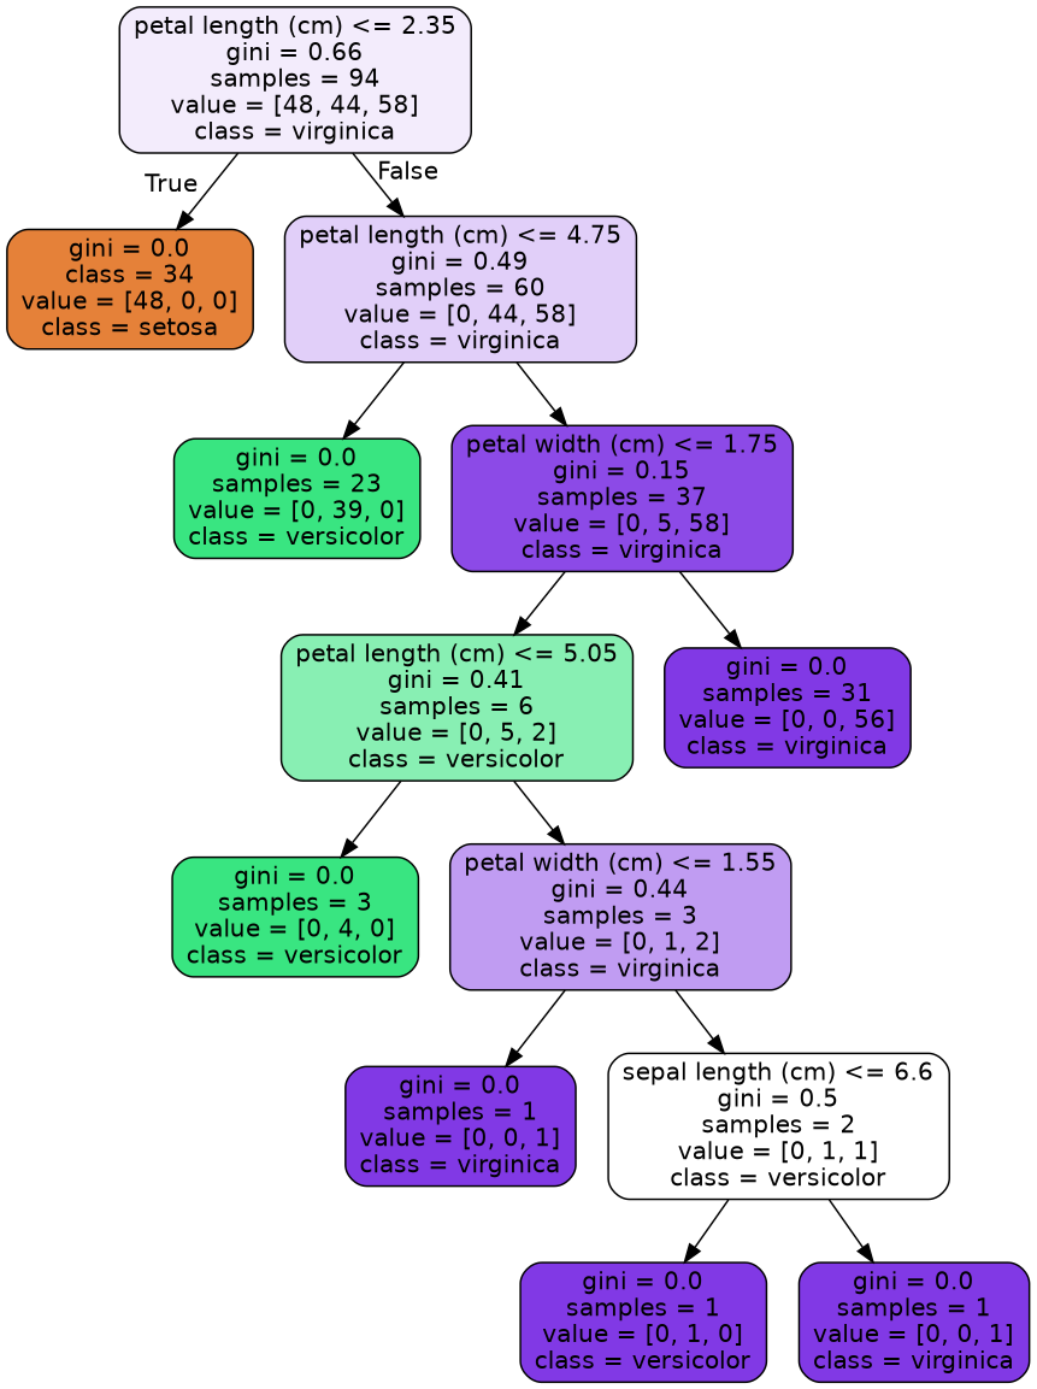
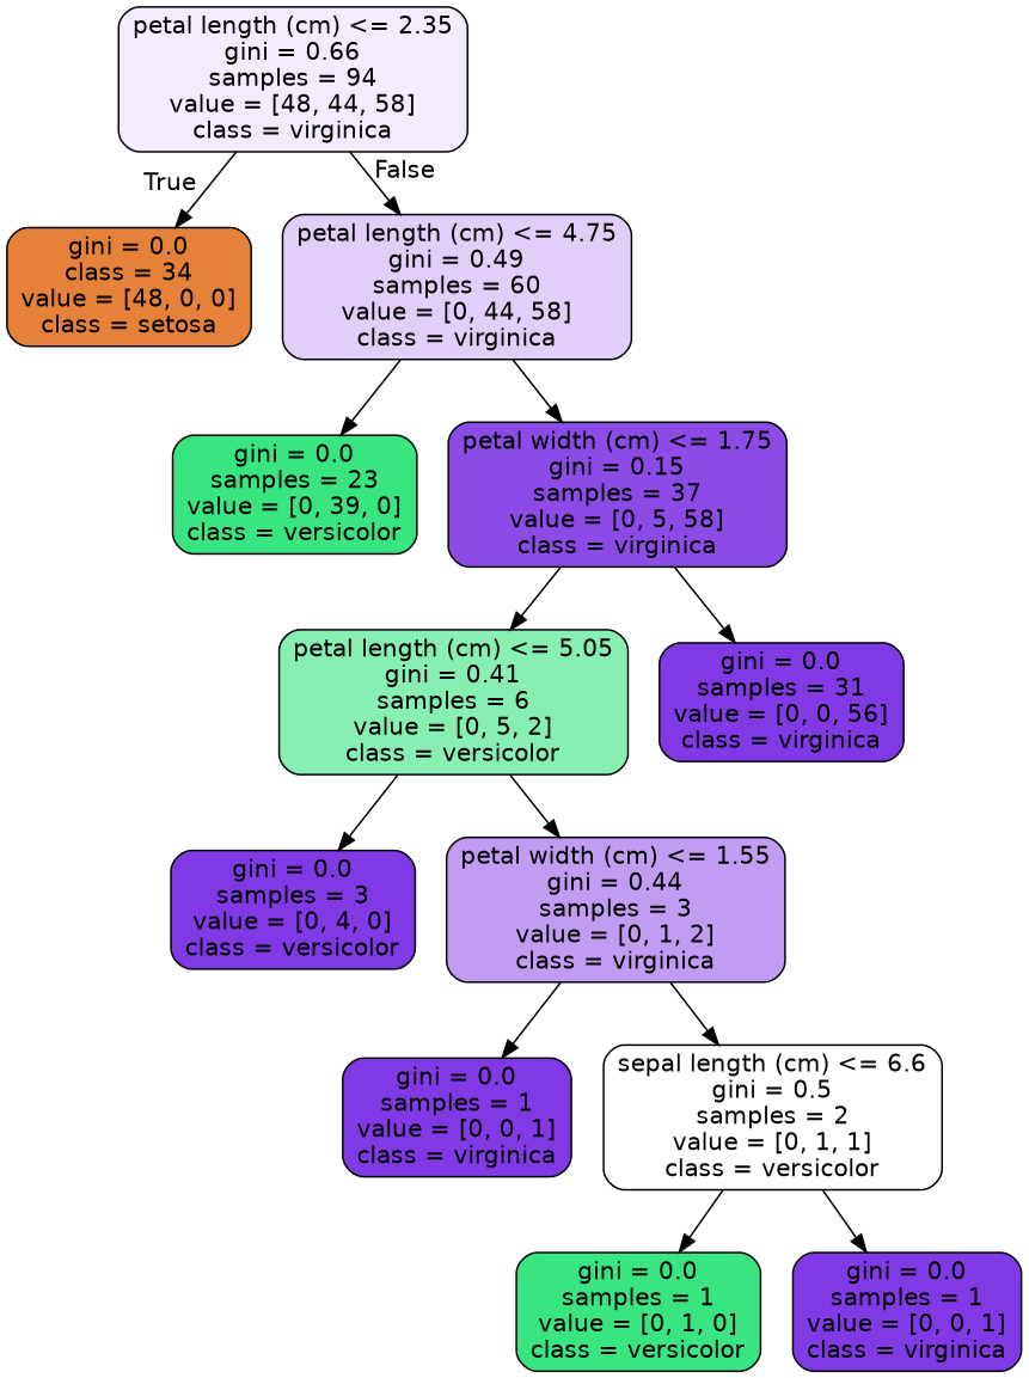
  digraph {
    node [color=black fillcolor="#39e581" fontname=helvetica shape=box style="filled, rounded"]
    edge [fontname=helvetica]
    n1 [fillcolor="#f3ecfc" label="petal length (cm) <= 2.35\ngini = 0.66\nsamples = 94\nvalue = [48, 44, 58]\nclass = virginica"]
    n2 [fillcolor="#e58139" label="gini = 0.0\nclass = 34\nvalue = [48, 0, 0]\nclass = setosa"]
    n3 [fillcolor="#e1cff9" label="petal length (cm) <= 4.75\ngini = 0.49\nsamples = 60\nvalue = [0, 44, 58]\nclass = virginica"]
    n4 [label="gini = 0.0\nsamples = 23\nvalue = [0, 39, 0]\nclass = versicolor"]
    n5 [fillcolor="#8c4ae7" label="petal width (cm) <= 1.75\ngini = 0.15\nsamples = 37\nvalue = [0, 5, 58]\nclass = virginica"]
    n6 [fillcolor="#88efb3" label="petal length (cm) <= 5.05\ngini = 0.41\nsamples = 6\nvalue = [0, 5, 2]\nclass = versicolor"]
    n7 [fillcolor="#8139e5" label="gini = 0.0\nsamples = 31\nvalue = [0, 0, 56]\nclass = virginica"]
-   n8 [label="gini = 0.0\nsamples = 3\nvalue = [0, 4, 0]\nclass = versicolor"]
+   n8 [fillcolor="#8139e5" label="gini = 0.0\nsamples = 3\nvalue = [0, 4, 0]\nclass = versicolor"]
    n9 [fillcolor="#c09cf2" label="petal width (cm) <= 1.55\ngini = 0.44\nsamples = 3\nvalue = [0, 1, 2]\nclass = virginica"]
    n10 [fillcolor="#8139e5" label="gini = 0.0\nsamples = 1\nvalue = [0, 0, 1]\nclass = virginica"]
    n11 [fillcolor="#ffffff" label="sepal length (cm) <= 6.6\ngini = 0.5\nsamples = 2\nvalue = [0, 1, 1]\nclass = versicolor"]
-   n12 [fillcolor="#8139e5" label="gini = 0.0\nsamples = 1\nvalue = [0, 1, 0]\nclass = versicolor"]
+   n12 [label="gini = 0.0\nsamples = 1\nvalue = [0, 1, 0]\nclass = versicolor"]
    n13 [fillcolor="#8139e5" label="gini = 0.0\nsamples = 1\nvalue = [0, 0, 1]\nclass = virginica"]
    n1 -> n2 [headlabel=True labelangle=45 labeldistance=2.5]
    n1 -> n3 [headlabel=False labelangle=-45 labeldistance=2.5]
    n3 -> n4
    n3 -> n5
    n5 -> n6
    n5 -> n7
    n6 -> n8
    n6 -> n9
    n9 -> n10
    n9 -> n11
    n11 -> n12
    n11 -> n13
  }
